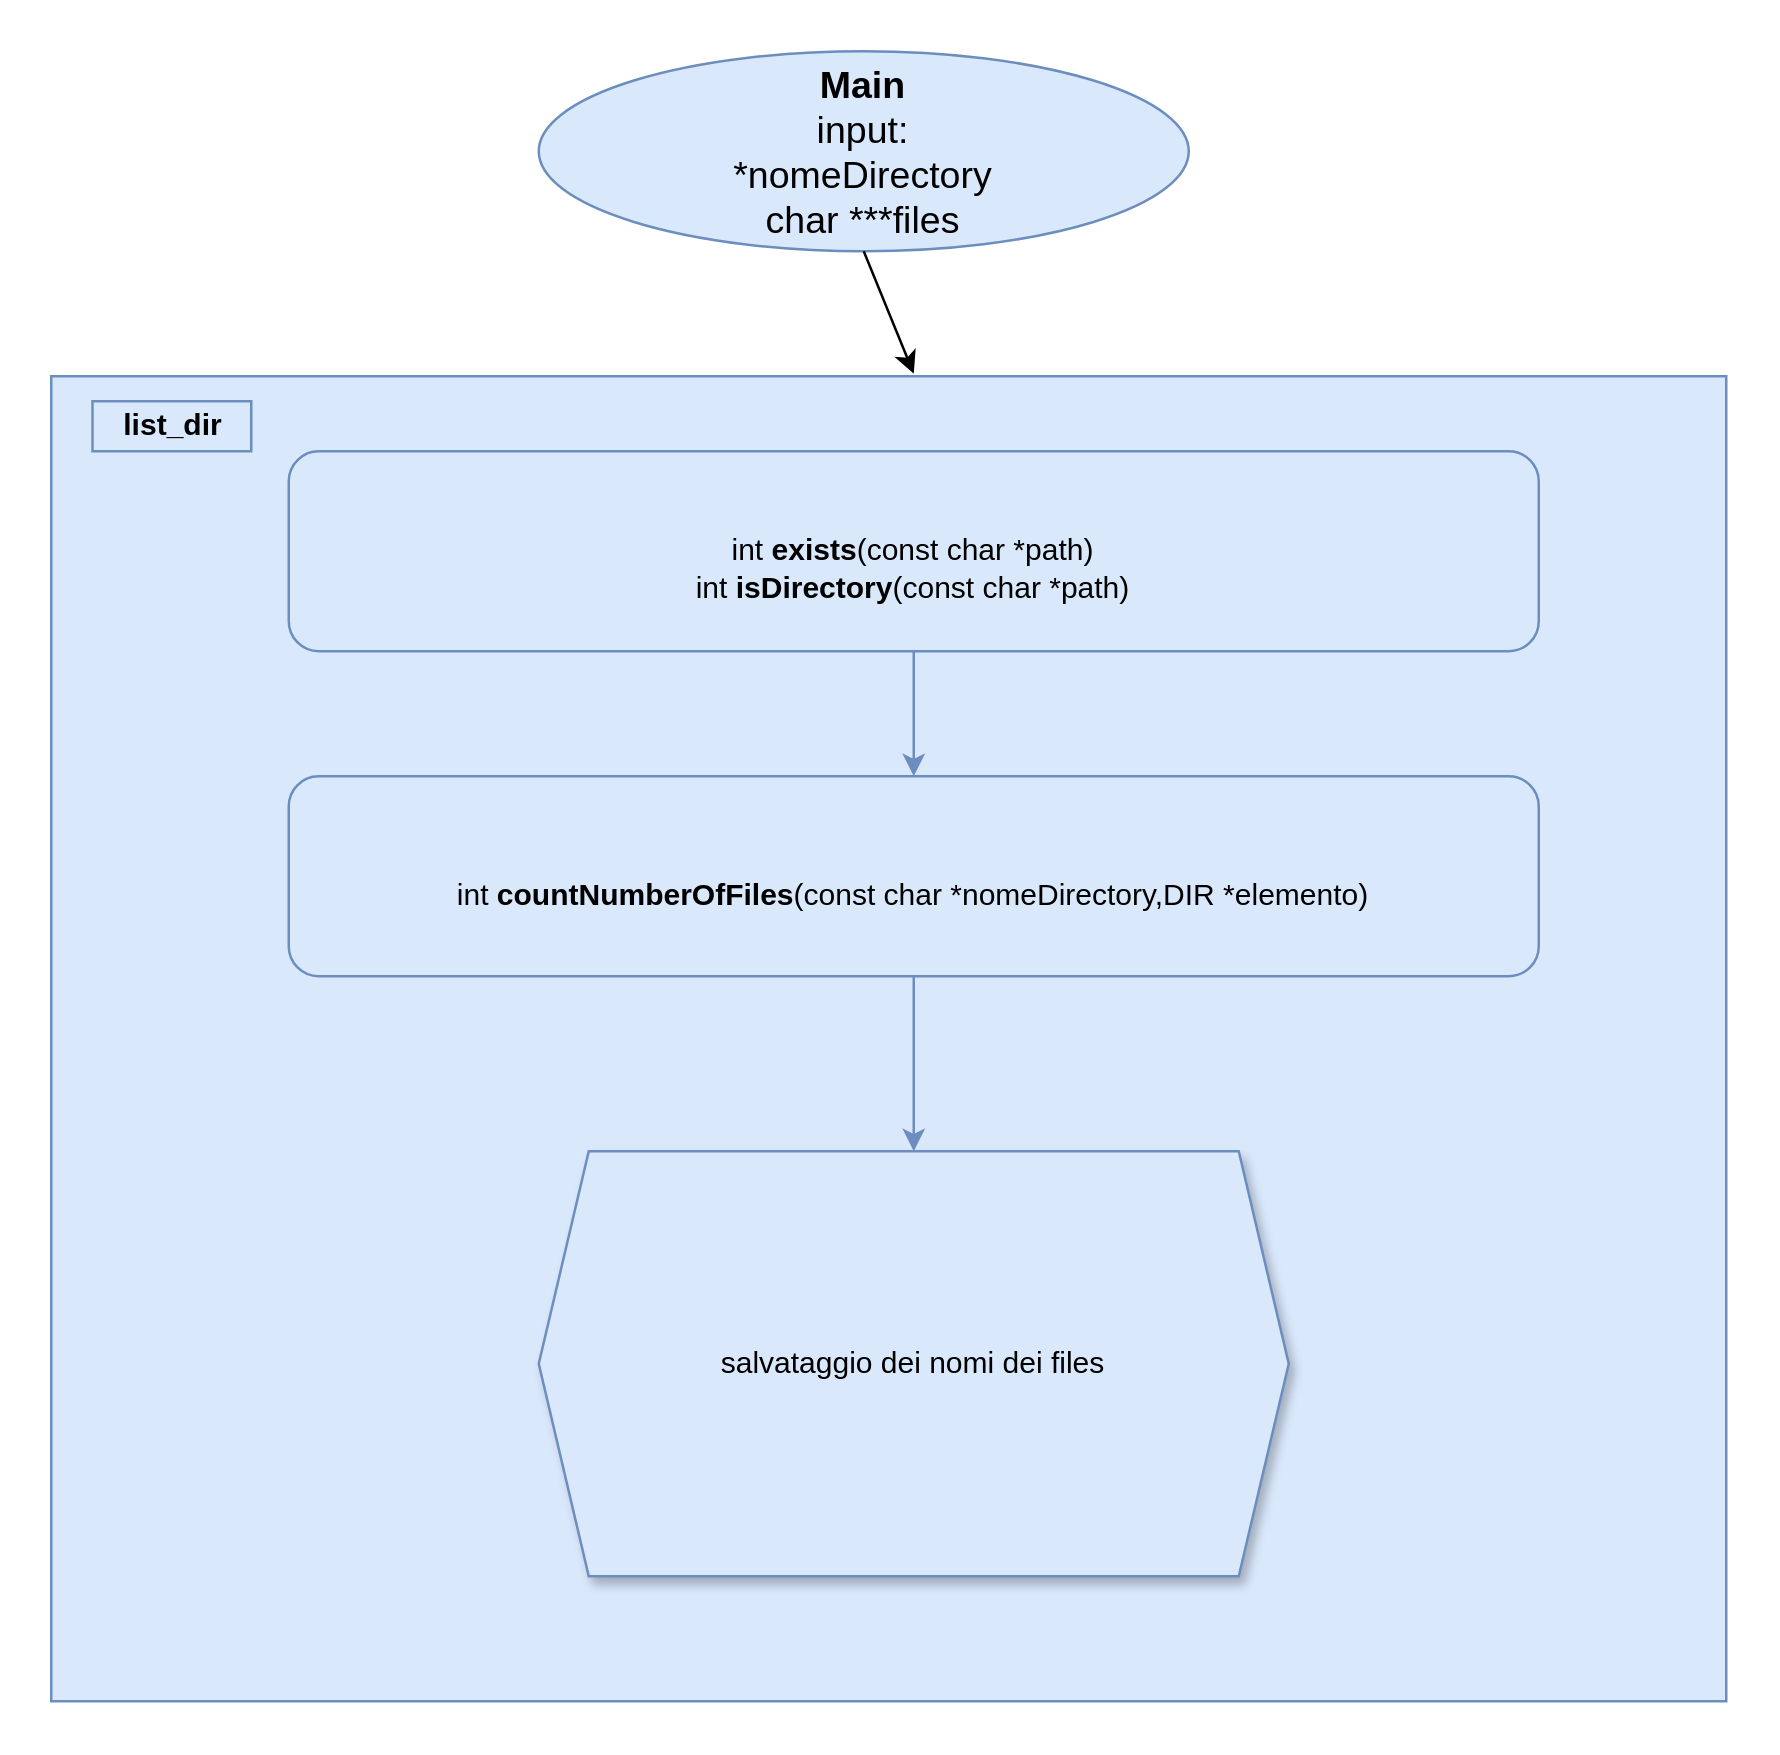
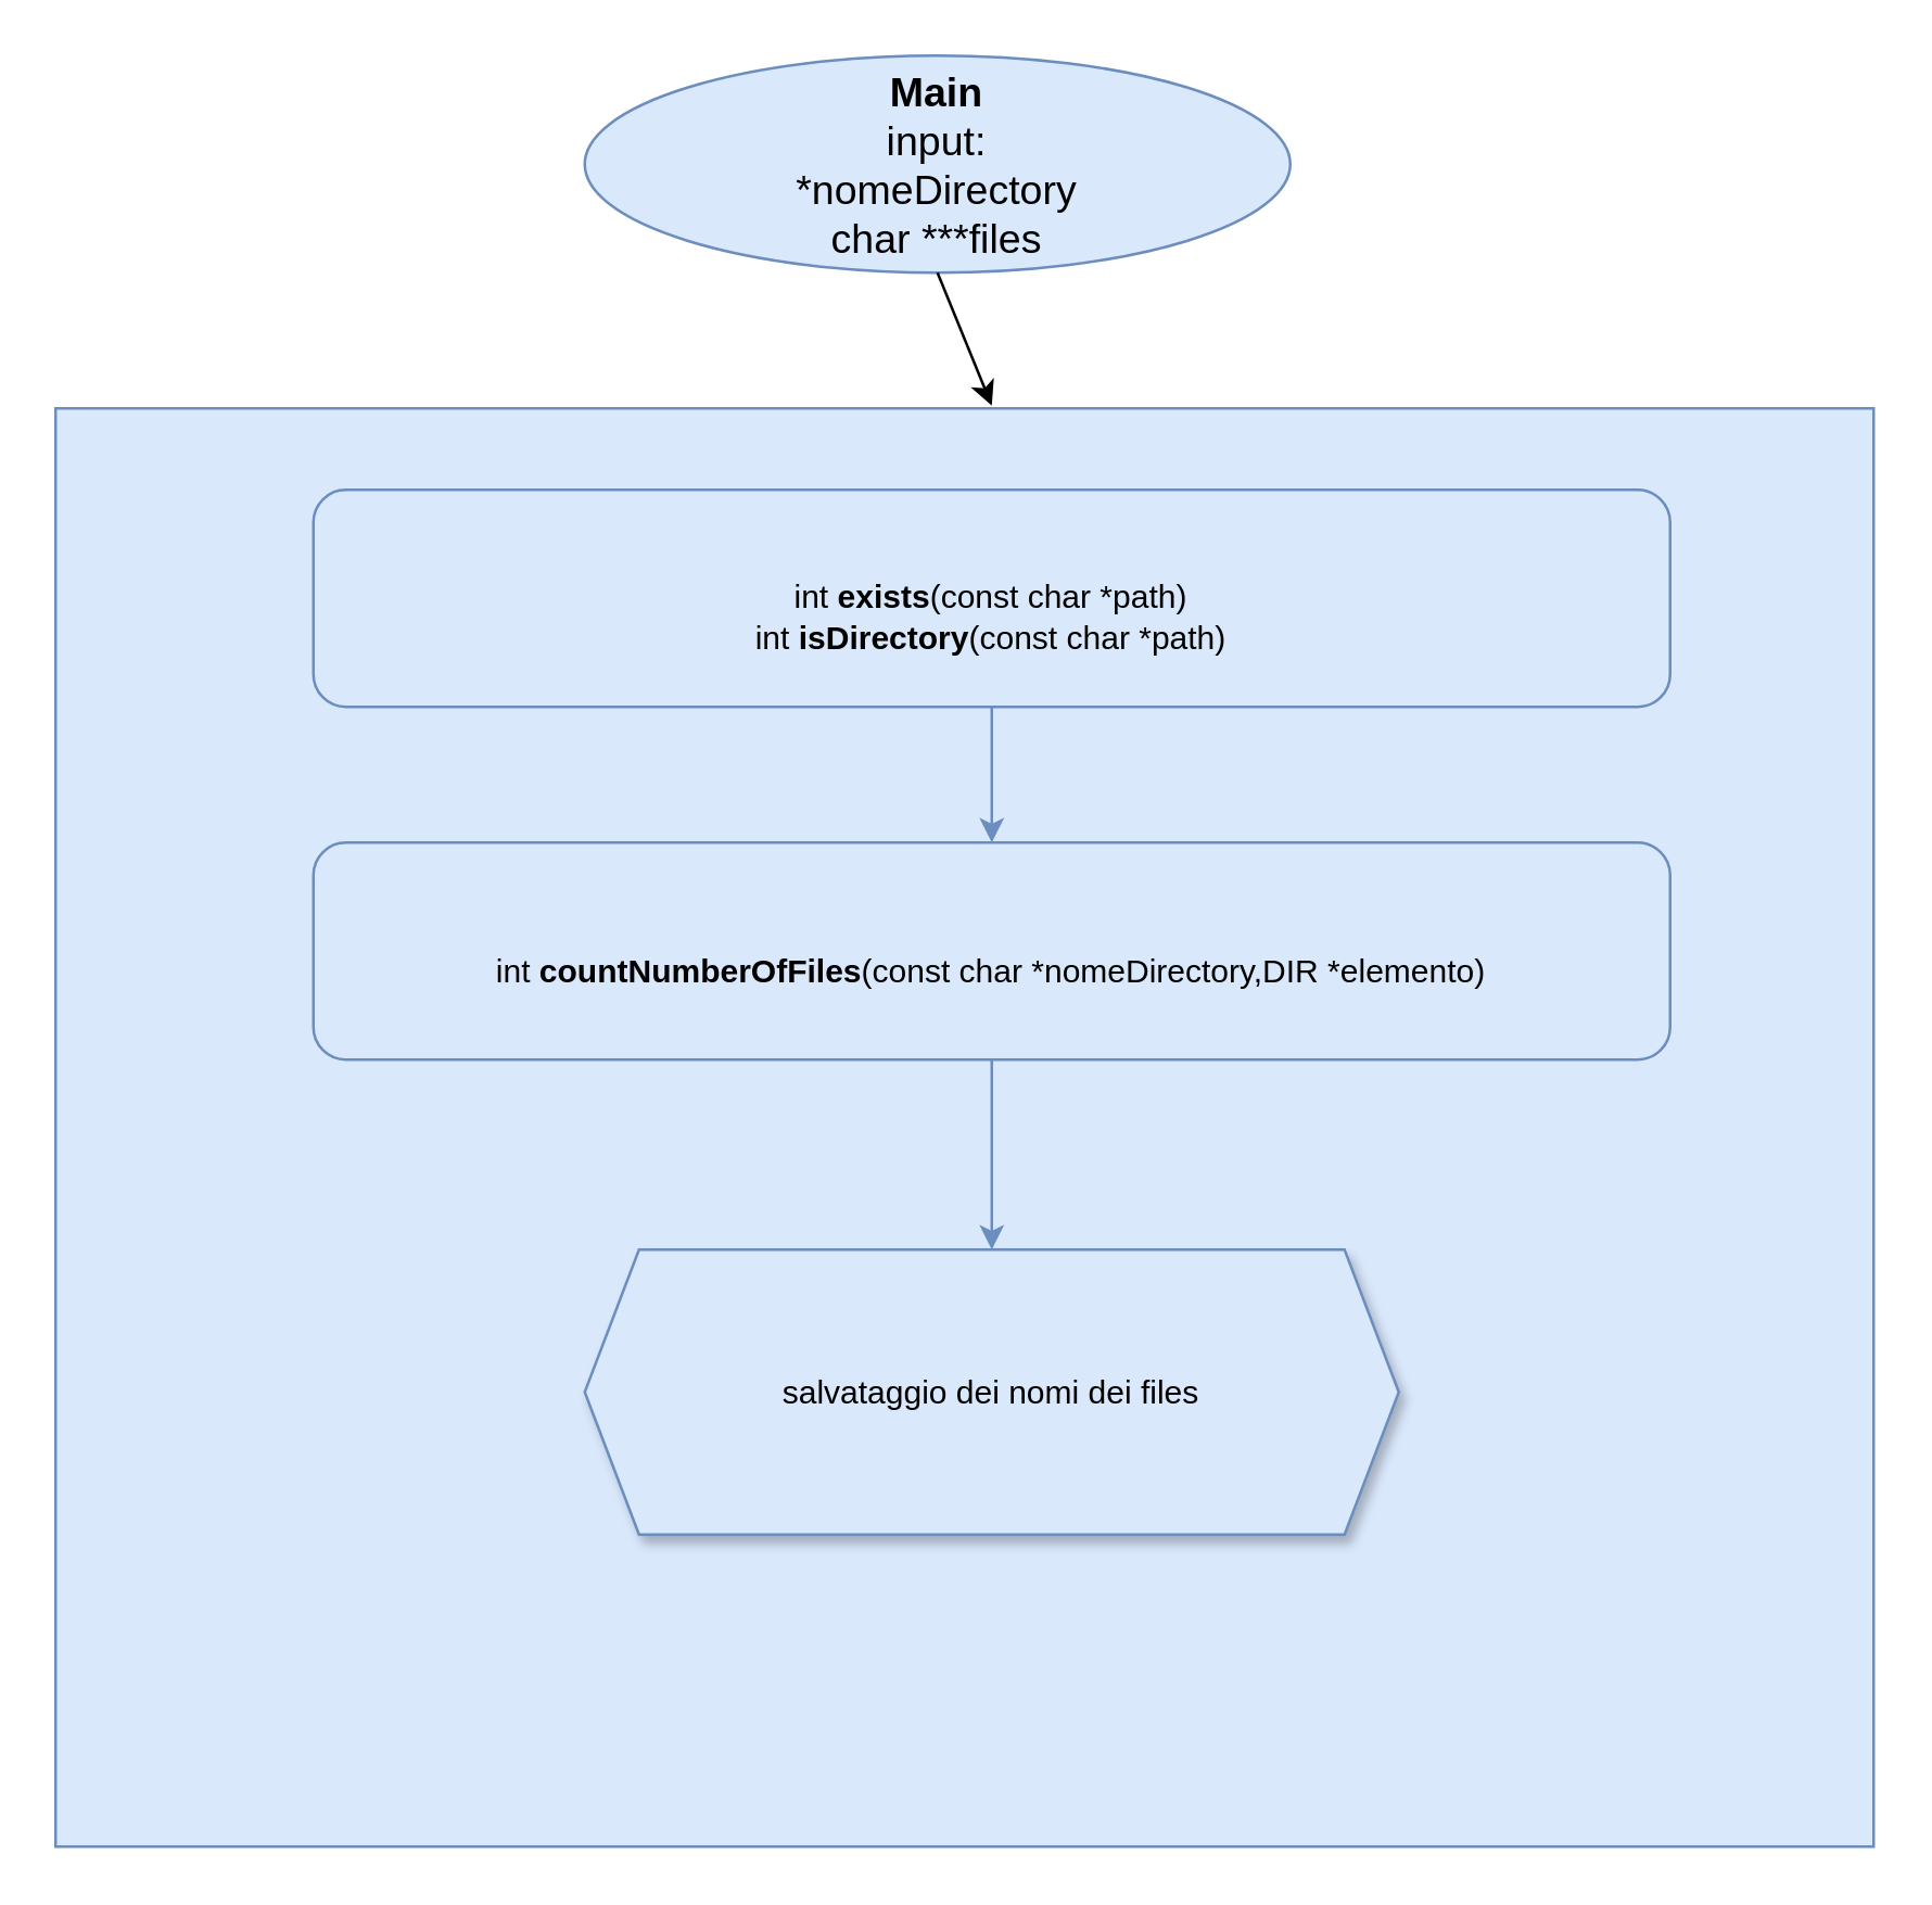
  <mxCell id="0" />
  <mxCell id="1" parent="0" />
  <mxCell id="2" value="" style="rounded=0;whiteSpace=wrap;html=1;align=center;fillColor=#dae8fc;strokeColor=#6c8ebf;" vertex="1" parent="1"><mxGeometry x="20" y="150" width="670" height="530" as="geometry" /></mxCell>
  <mxCell id="3" value="&lt;br&gt;&lt;p style=&quot;margin-top: 0px ; margin-bottom: 0px ; margin-left: 0px ; margin-right: 0px ; text-indent: 0px&quot;&gt;int &lt;b&gt;exists&lt;/b&gt;(const char *path) &lt;/p&gt;int &lt;b&gt;isDirectory&lt;/b&gt;(const char *path) " style="rounded=1;whiteSpace=wrap;html=1;align=center;fillColor=#dae8fc;strokeColor=#6c8ebf;" vertex="1" parent="1"><mxGeometry x="115" y="180" width="500" height="80" as="geometry" /></mxCell>
  <mxCell id="4" value="&lt;br&gt;&lt;p style=&quot;margin-top: 0px ; margin-bottom: 0px ; margin-left: 0px ; margin-right: 0px ; text-indent: 0px&quot;&gt;int &lt;b&gt;countNumberOfFiles&lt;/b&gt;(const char *nomeDirectory,DIR *elemento) &lt;/p&gt;" style="rounded=1;whiteSpace=wrap;html=1;align=center;fillColor=#dae8fc;strokeColor=#6c8ebf;" vertex="1" parent="1"><mxGeometry x="115" y="310" width="500" height="80" as="geometry" /></mxCell>
  <mxCell id="5" value="" style="endArrow=classic;html=1;exitX=0.5;exitY=1;exitDx=0;exitDy=0;fillColor=#dae8fc;strokeColor=#6c8ebf;entryX=0.5;entryY=0;entryDx=0;entryDy=0;" edge="1" parent="1" source="4" target="10"><mxGeometry width="50" height="50" relative="1" as="geometry"><mxPoint x="450" y="410" as="sourcePoint" /><mxPoint x="367.045" y="480" as="targetPoint" /></mxGeometry></mxCell>
  <mxCell id="6" value="" style="endArrow=classic;html=1;exitX=0.5;exitY=1;exitDx=0;exitDy=0;entryX=0.5;entryY=0;entryDx=0;entryDy=0;fillColor=#dae8fc;strokeColor=#6c8ebf;" edge="1" parent="1" source="3" target="4"><mxGeometry width="50" height="50" relative="1" as="geometry"><mxPoint x="450" y="410" as="sourcePoint" /><mxPoint x="500" y="360" as="targetPoint" /></mxGeometry></mxCell>
- <mxCell id="7" value="list_dir" style="text;html=1;strokeColor=#6c8ebf;fillColor=#dae8fc;align=center;verticalAlign=middle;whiteSpace=wrap;rounded=0;fontStyle=1" vertex="1" parent="1"><mxGeometry x="36.5" y="160" width="63.5" height="20" as="geometry" /></mxCell>
  <mxCell id="8" value="&lt;b&gt;Main&lt;/b&gt;&lt;br&gt;input:&lt;br&gt;*nomeDirectory&lt;br&gt;char ***files" style="ellipse;whiteSpace=wrap;html=1;fontSize=15;align=center;fillColor=#dae8fc;strokeColor=#6c8ebf;" vertex="1" parent="1"><mxGeometry x="215" y="20" width="260" height="80" as="geometry" /></mxCell>
  <mxCell id="9" value="" style="endArrow=classic;html=1;fontSize=15;exitX=0.5;exitY=1;exitDx=0;exitDy=0;" edge="1" parent="1" source="8"><mxGeometry width="50" height="50" relative="1" as="geometry"><mxPoint x="380" y="350" as="sourcePoint" /><mxPoint x="365" y="149" as="targetPoint" /></mxGeometry></mxCell>
- <mxCell id="10" value="salvataggio dei nomi dei files" style="shape=hexagon;perimeter=hexagonPerimeter2;whiteSpace=wrap;html=1;fixedSize=1;shadow=1;fontSize=12;align=center;fillColor=#dae8fc;strokeColor=#6c8ebf;" vertex="1" parent="1"><mxGeometry x="215" y="460" width="300" height="170" as="geometry" /></mxCell>
+ <mxCell id="10" value="salvataggio dei nomi dei files" style="shape=hexagon;perimeter=hexagonPerimeter2;whiteSpace=wrap;html=1;fixedSize=1;shadow=1;fontSize=12;align=center;fillColor=#dae8fc;strokeColor=#6c8ebf;" vertex="1" parent="1"><mxGeometry x="215" y="460" width="300" height="105" as="geometry" /></mxCell>
